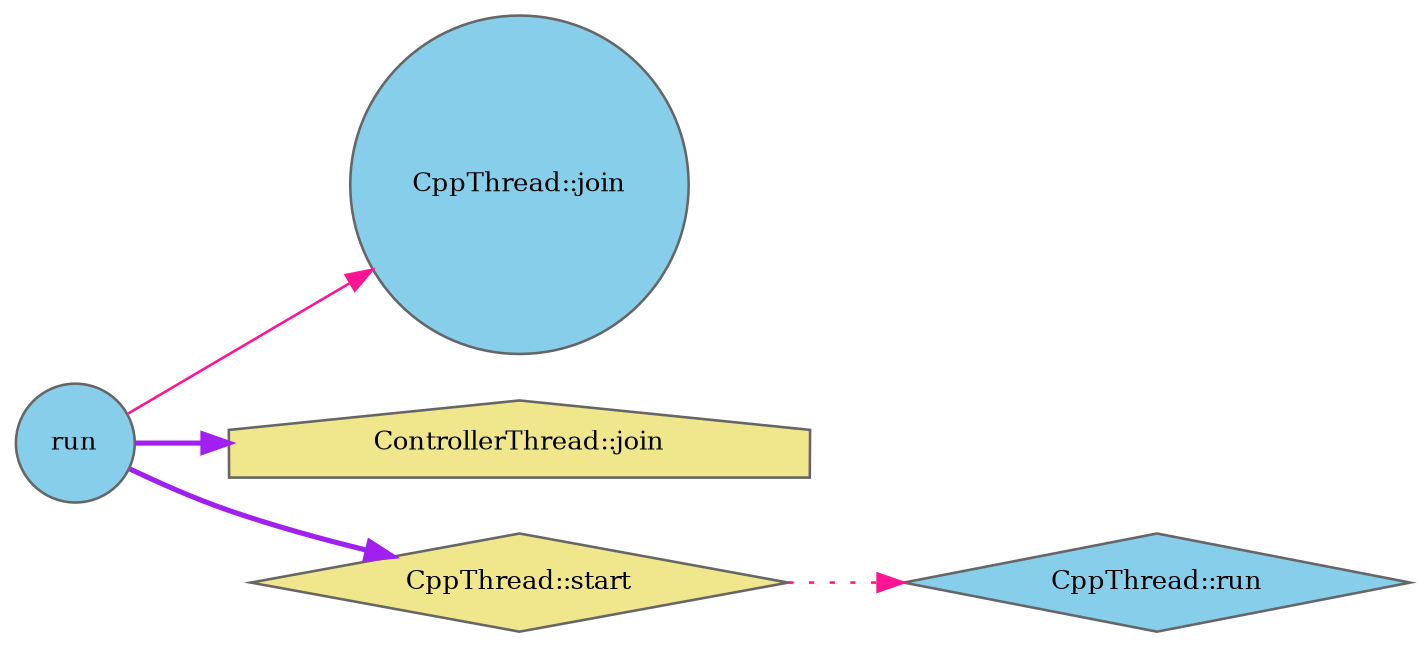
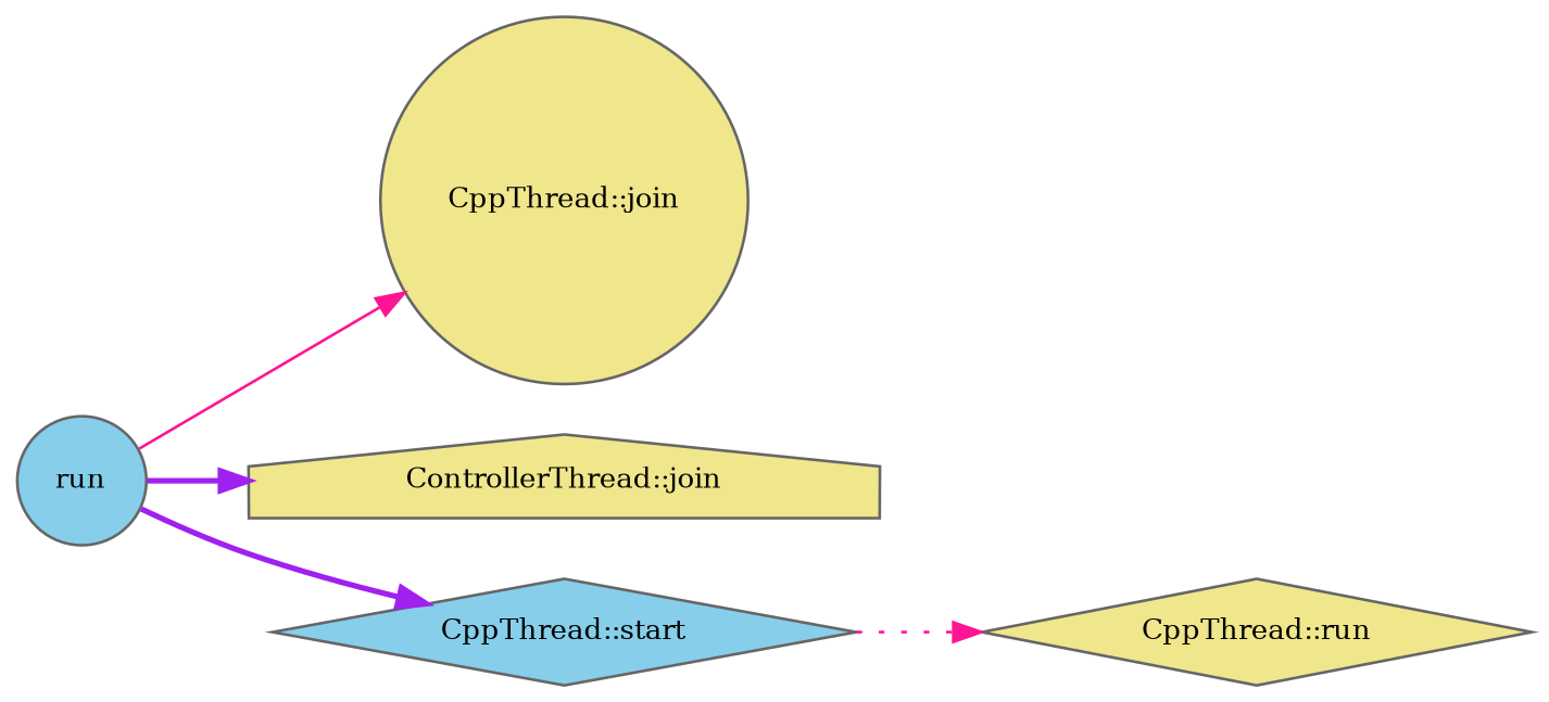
  digraph {
    fontname="DejaVu Serif"
    rankdir=LR
    node [color=grey40 fillcolor=skyblue fontname="DejaVu Serif" fontsize=10 shape=circle style=filled]
    edge [color=deeppink fontname="DejaVu Serif" fontsize=10 labelfontname=Helvetica labelfontsize=10 style=bold]
    n1 [color=gray40 fontcolor=black height=0.2 label=run width=0.4]
-   n2 [height=0.2 label="CppThread::join" width=0.4]
+   n2 [fillcolor=khaki height=0.2 label="CppThread::join" width=0.4]
    n3 [fillcolor=khaki height=0.2 label="ControllerThread::join" shape=house width=0.4]
-   n4 [fillcolor=khaki height=0.2 label="CppThread::start" shape=diamond width=0.4]
-   n5 [height=0.2 label="CppThread::run" shape=diamond width=0.4]
+   n4 [height=0.2 label="CppThread::start" shape=diamond width=0.4]
+   n5 [fillcolor=khaki height=0.2 label="CppThread::run" shape=diamond width=0.4]
    n1 -> n2 [style=solid]
    n1 -> n3 [color=purple]
    n1 -> n4 [color=purple]
    n4 -> n5 [style=dotted]
  }
